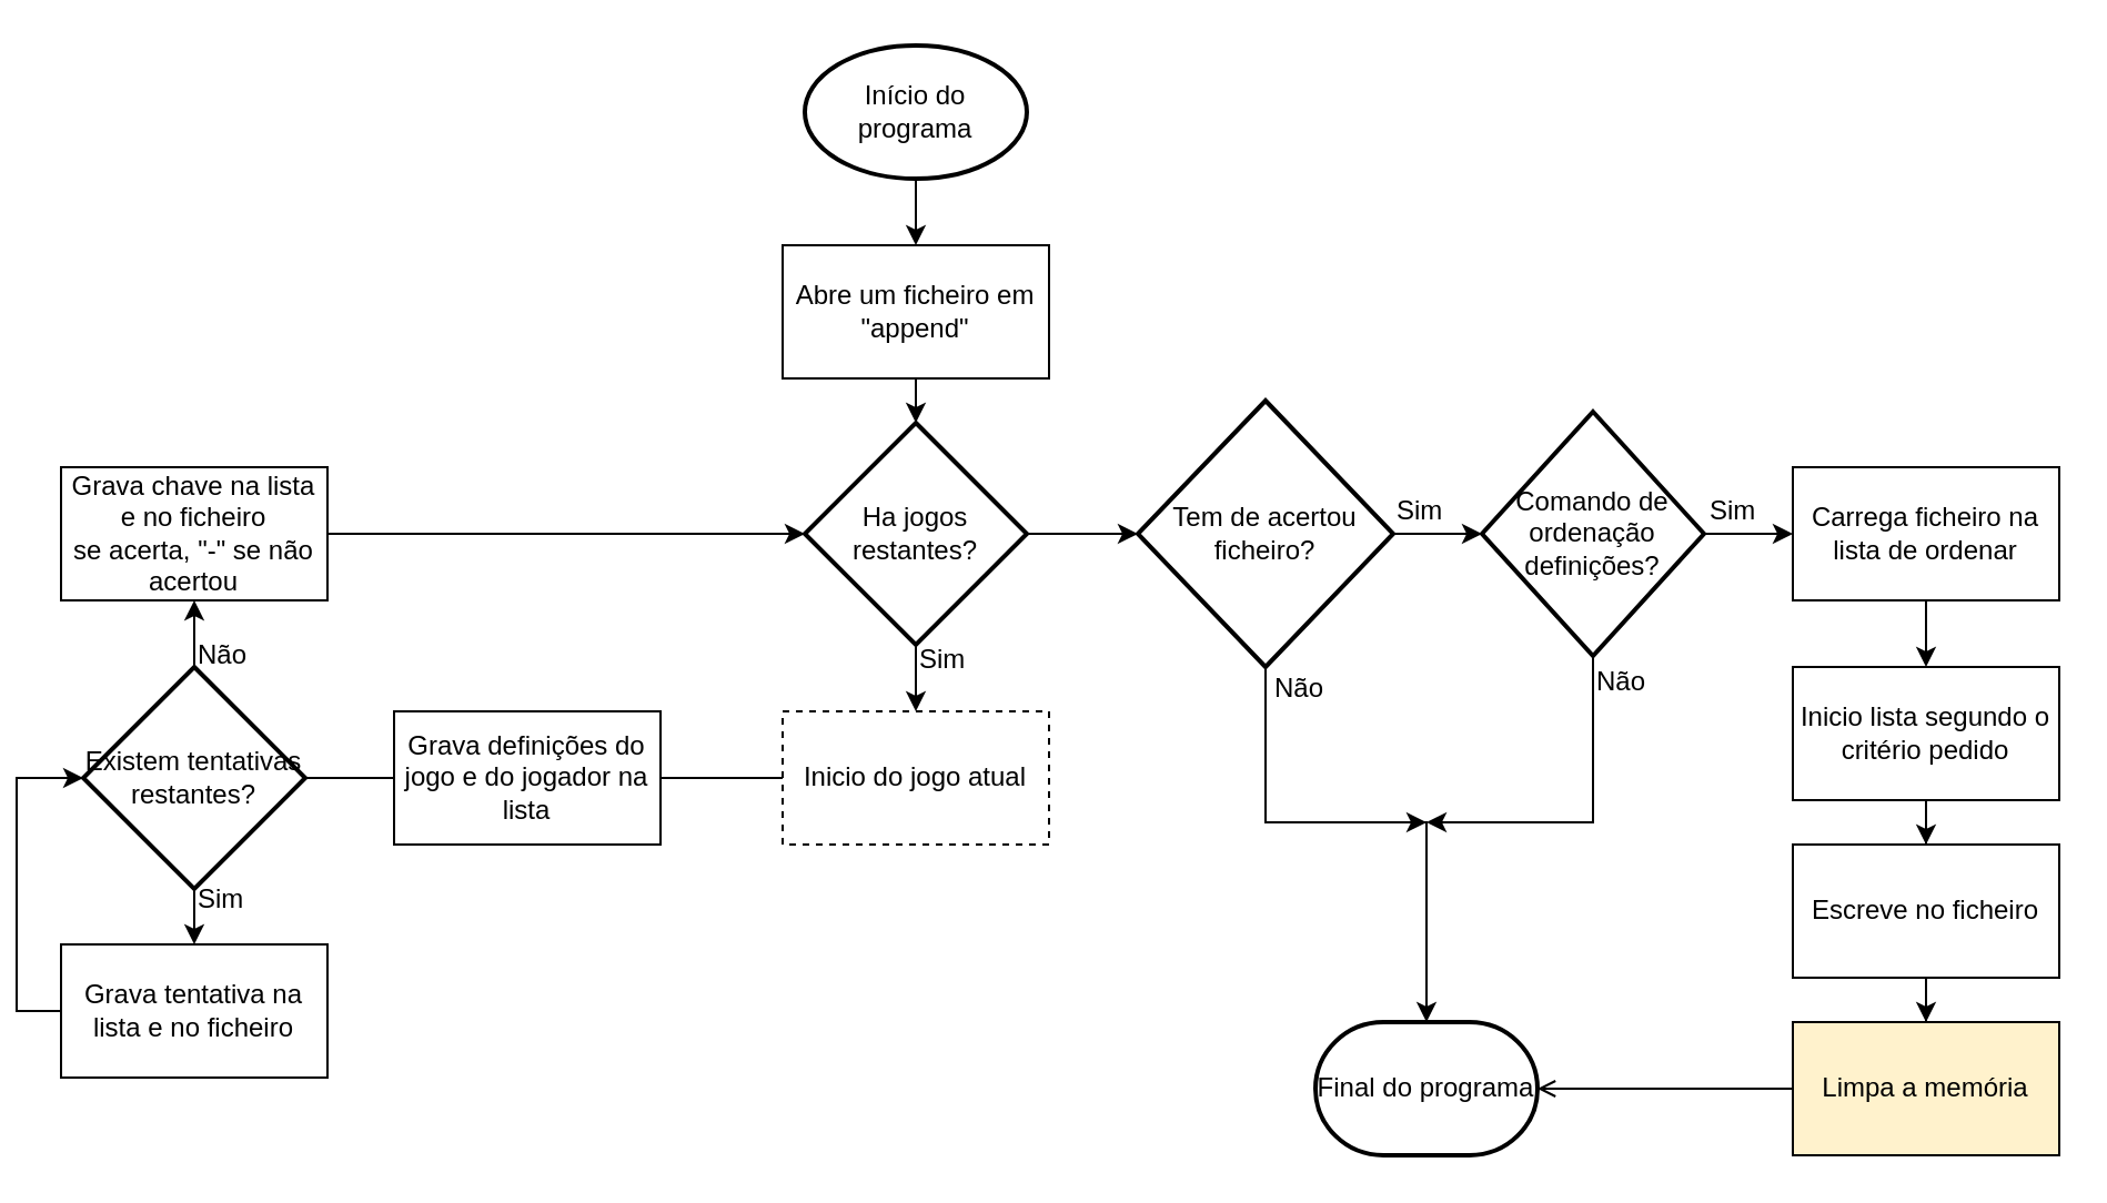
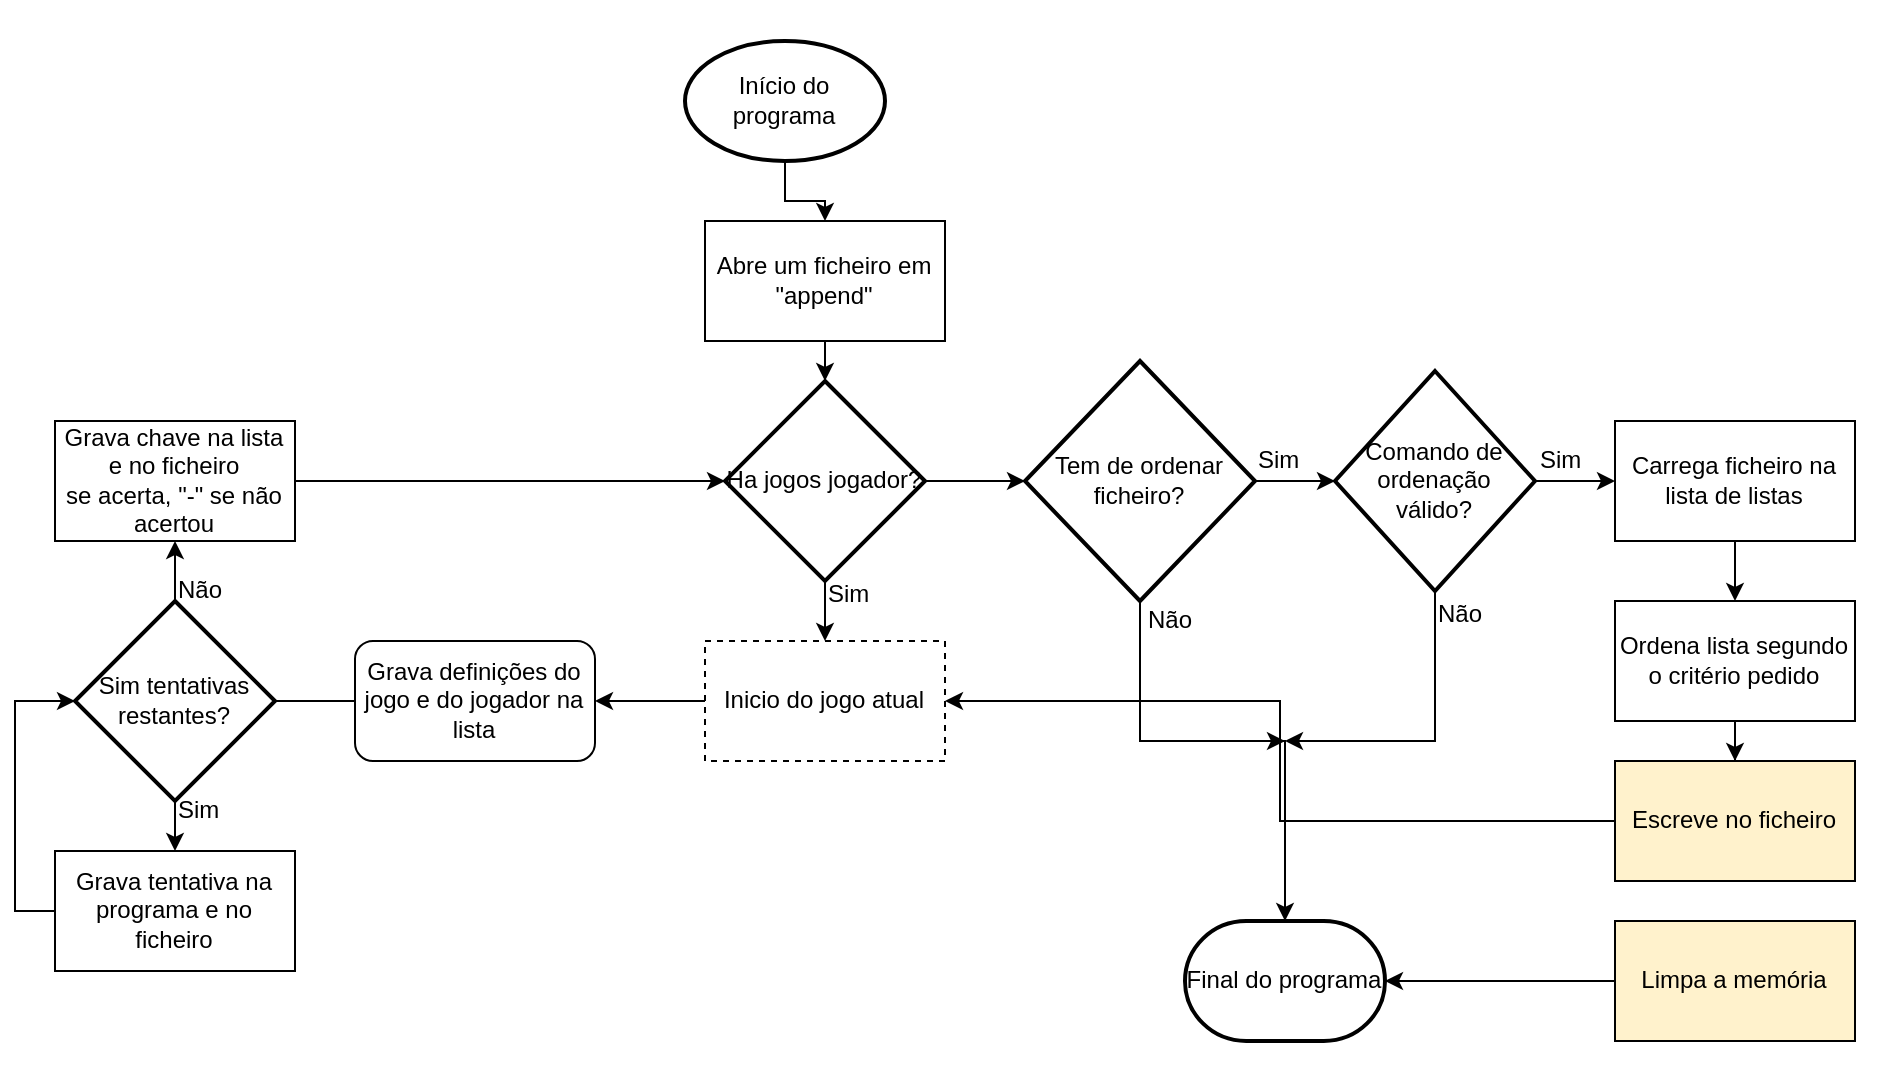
  <mxCell id="0" />
  <mxCell id="1" parent="0" />
  <mxCell id="2" value="" style="edgeStyle=orthogonalEdgeStyle;rounded=0;orthogonalLoop=1;jettySize=auto;html=1;" parent="1" source="3" target="16" edge="1"><mxGeometry relative="1" as="geometry" /></mxCell>
- <mxCell id="3" value="Início do programa" style="strokeWidth=2;html=1;shape=mxgraph.flowchart.start_1;whiteSpace=wrap;" parent="1" vertex="1"><mxGeometry x="355" y="20" width="100" height="60" as="geometry" /></mxCell>
- <mxCell id="4" value="" style="edgeStyle=orthogonalEdgeStyle;rounded=0;orthogonalLoop=1;jettySize=auto;html=1;endArrow=none;" parent="1" source="5" target="7" edge="1"><mxGeometry relative="1" as="geometry" /></mxCell>
+ <mxCell id="3" value="Início do programa" style="strokeWidth=2;html=1;shape=mxgraph.flowchart.start_1;whiteSpace=wrap;" parent="1" vertex="1"><mxGeometry x="335" y="20" width="100" height="60" as="geometry" /></mxCell>
+ <mxCell id="4" value="" style="edgeStyle=orthogonalEdgeStyle;rounded=0;orthogonalLoop=1;jettySize=auto;html=1;" parent="1" source="5" target="7" edge="1"><mxGeometry relative="1" as="geometry" /></mxCell>
  <mxCell id="5" value="Inicio do jogo atual" style="rounded=0;whiteSpace=wrap;html=1;dashed=1;" parent="1" vertex="1"><mxGeometry x="345" y="320" width="120" height="60" as="geometry" /></mxCell>
  <mxCell id="6" value="" style="edgeStyle=orthogonalEdgeStyle;rounded=0;orthogonalLoop=1;jettySize=auto;html=1;endArrow=none;" parent="1" source="7" target="10" edge="1"><mxGeometry relative="1" as="geometry" /></mxCell>
- <mxCell id="7" value="Grava definições do jogo e do jogador na lista" style="rounded=0;whiteSpace=wrap;html=1;" parent="1" vertex="1"><mxGeometry x="170" y="320" width="120" height="60" as="geometry" /></mxCell>
+ <mxCell id="7" value="Grava definições do jogo e do jogador na lista" style="whiteSpace=wrap;html=1;rounded=1;" parent="1" vertex="1"><mxGeometry x="170" y="320" width="120" height="60" as="geometry" /></mxCell>
  <mxCell id="8" value="" style="edgeStyle=orthogonalEdgeStyle;rounded=0;orthogonalLoop=1;jettySize=auto;html=1;" parent="1" source="10" target="14" edge="1"><mxGeometry relative="1" as="geometry" /></mxCell>
  <mxCell id="9" value="" style="edgeStyle=orthogonalEdgeStyle;rounded=0;orthogonalLoop=1;jettySize=auto;html=1;" parent="1" source="10" target="12" edge="1"><mxGeometry relative="1" as="geometry" /></mxCell>
- <mxCell id="10" value="Existem tentativas restantes?" style="strokeWidth=2;html=1;shape=mxgraph.flowchart.decision;whiteSpace=wrap;" parent="1" vertex="1"><mxGeometry x="30" y="300" width="100" height="100" as="geometry" /></mxCell>
+ <mxCell id="10" value="Sim tentativas restantes?" style="strokeWidth=2;html=1;shape=mxgraph.flowchart.decision;whiteSpace=wrap;" parent="1" vertex="1"><mxGeometry x="30" y="300" width="100" height="100" as="geometry" /></mxCell>
  <mxCell id="11" style="edgeStyle=orthogonalEdgeStyle;rounded=0;orthogonalLoop=1;jettySize=auto;html=1;exitX=1;exitY=0.5;exitDx=0;exitDy=0;entryX=0;entryY=0.5;entryDx=0;entryDy=0;entryPerimeter=0;" parent="1" source="12" target="19" edge="1"><mxGeometry relative="1" as="geometry" /></mxCell>
  <mxCell id="12" value="Grava chave na lista e no ficheiro&lt;br&gt;se acerta, &quot;-&quot; se não acertou" style="rounded=0;whiteSpace=wrap;html=1;" parent="1" vertex="1"><mxGeometry x="20" y="210" width="120" height="60" as="geometry" /></mxCell>
  <mxCell id="13" style="edgeStyle=orthogonalEdgeStyle;rounded=0;orthogonalLoop=1;jettySize=auto;html=1;exitX=0;exitY=0.5;exitDx=0;exitDy=0;entryX=0;entryY=0.5;entryDx=0;entryDy=0;entryPerimeter=0;" parent="1" source="14" target="10" edge="1"><mxGeometry relative="1" as="geometry" /></mxCell>
- <mxCell id="14" value="Grava tentativa na lista e no ficheiro" style="rounded=0;whiteSpace=wrap;html=1;" parent="1" vertex="1"><mxGeometry x="20" y="425" width="120" height="60" as="geometry" /></mxCell>
+ <mxCell id="14" value="Grava tentativa na programa e no ficheiro" style="rounded=0;whiteSpace=wrap;html=1;" parent="1" vertex="1"><mxGeometry x="20" y="425" width="120" height="60" as="geometry" /></mxCell>
  <mxCell id="15" value="" style="edgeStyle=orthogonalEdgeStyle;rounded=0;orthogonalLoop=1;jettySize=auto;html=1;" parent="1" source="16" target="19" edge="1"><mxGeometry relative="1" as="geometry" /></mxCell>
  <mxCell id="16" value="Abre um ficheiro em &quot;append&quot;" style="rounded=0;whiteSpace=wrap;html=1;" parent="1" vertex="1"><mxGeometry x="345" y="110" width="120" height="60" as="geometry" /></mxCell>
  <mxCell id="17" value="" style="edgeStyle=orthogonalEdgeStyle;rounded=0;orthogonalLoop=1;jettySize=auto;html=1;" parent="1" source="19" target="5" edge="1"><mxGeometry relative="1" as="geometry" /></mxCell>
  <mxCell id="18" value="" style="edgeStyle=orthogonalEdgeStyle;rounded=0;orthogonalLoop=1;jettySize=auto;html=1;" parent="1" source="19" target="28" edge="1"><mxGeometry relative="1" as="geometry" /></mxCell>
- <mxCell id="19" value="Ha jogos restantes?" style="strokeWidth=2;html=1;shape=mxgraph.flowchart.decision;whiteSpace=wrap;" parent="1" vertex="1"><mxGeometry x="355" y="190" width="100" height="100" as="geometry" /></mxCell>
+ <mxCell id="19" value="Ha jogos jogador?" style="strokeWidth=2;html=1;shape=mxgraph.flowchart.decision;whiteSpace=wrap;" parent="1" vertex="1"><mxGeometry x="355" y="190" width="100" height="100" as="geometry" /></mxCell>
  <mxCell id="20" value="Final do programa" style="strokeWidth=2;html=1;shape=mxgraph.flowchart.terminator;whiteSpace=wrap;" parent="1" vertex="1"><mxGeometry x="585" y="460" width="100" height="60" as="geometry" /></mxCell>
  <mxCell id="21" value="Sim" style="text;html=1;resizable=0;points=[];autosize=1;align=left;verticalAlign=top;spacingTop=-4;" parent="1" vertex="1"><mxGeometry x="80" y="395" width="40" height="20" as="geometry" /></mxCell>
  <mxCell id="22" value="Não" style="text;html=1;resizable=0;points=[];autosize=1;align=left;verticalAlign=top;spacingTop=-4;" parent="1" vertex="1"><mxGeometry x="80" y="285" width="40" height="20" as="geometry" /></mxCell>
  <mxCell id="23" value="Sim" style="text;html=1;resizable=0;points=[];autosize=1;align=left;verticalAlign=top;spacingTop=-4;" parent="1" vertex="1"><mxGeometry x="405" y="287" width="40" height="20" as="geometry" /></mxCell>
  <mxCell id="24" value="Não" style="text;html=1;resizable=0;points=[];autosize=1;align=left;verticalAlign=top;spacingTop=-4;" parent="1" vertex="1"><mxGeometry x="565" y="300" width="40" height="20" as="geometry" /></mxCell>
  <mxCell id="25" value="" style="edgeStyle=orthogonalEdgeStyle;rounded=0;orthogonalLoop=1;jettySize=auto;html=1;" parent="1" source="28" target="31" edge="1"><mxGeometry relative="1" as="geometry" /></mxCell>
  <mxCell id="26" style="edgeStyle=orthogonalEdgeStyle;rounded=0;orthogonalLoop=1;jettySize=auto;html=1;exitX=0.5;exitY=1;exitDx=0;exitDy=0;exitPerimeter=0;" parent="1" source="28" edge="1"><mxGeometry relative="1" as="geometry"><mxPoint x="635" y="370" as="targetPoint" /><Array as="points"><mxPoint x="563" y="370" /></Array></mxGeometry></mxCell>
  <mxCell id="27" style="edgeStyle=orthogonalEdgeStyle;rounded=0;orthogonalLoop=1;jettySize=auto;html=1;exitX=0.5;exitY=1;exitDx=0;exitDy=0;exitPerimeter=0;entryX=0.5;entryY=0;entryDx=0;entryDy=0;entryPerimeter=0;" parent="1" source="28" target="20" edge="1"><mxGeometry relative="1" as="geometry"><Array as="points"><mxPoint x="563" y="370" /><mxPoint x="635" y="370" /></Array></mxGeometry></mxCell>
- <mxCell id="28" value="Tem de acertou ficheiro?" style="strokeWidth=2;html=1;shape=mxgraph.flowchart.decision;whiteSpace=wrap;" parent="1" vertex="1"><mxGeometry x="505" y="180" width="115" height="120" as="geometry" /></mxCell>
+ <mxCell id="28" value="Tem de ordenar ficheiro?" style="strokeWidth=2;html=1;shape=mxgraph.flowchart.decision;whiteSpace=wrap;" parent="1" vertex="1"><mxGeometry x="505" y="180" width="115" height="120" as="geometry" /></mxCell>
  <mxCell id="29" value="" style="edgeStyle=orthogonalEdgeStyle;rounded=0;orthogonalLoop=1;jettySize=auto;html=1;" parent="1" source="31" target="34" edge="1"><mxGeometry relative="1" as="geometry" /></mxCell>
  <mxCell id="30" style="edgeStyle=orthogonalEdgeStyle;rounded=0;orthogonalLoop=1;jettySize=auto;html=1;exitX=0.5;exitY=1;exitDx=0;exitDy=0;exitPerimeter=0;" parent="1" source="31" edge="1"><mxGeometry relative="1" as="geometry"><mxPoint x="635" y="370" as="targetPoint" /><Array as="points"><mxPoint x="710" y="370" /></Array></mxGeometry></mxCell>
- <mxCell id="31" value="Comando de ordenação definições?" style="strokeWidth=2;html=1;shape=mxgraph.flowchart.decision;whiteSpace=wrap;" parent="1" vertex="1"><mxGeometry x="660" y="185" width="100" height="110" as="geometry" /></mxCell>
+ <mxCell id="31" value="Comando de ordenação válido?" style="strokeWidth=2;html=1;shape=mxgraph.flowchart.decision;whiteSpace=wrap;" parent="1" vertex="1"><mxGeometry x="660" y="185" width="100" height="110" as="geometry" /></mxCell>
  <mxCell id="32" value="Sim" style="text;html=1;resizable=0;points=[];autosize=1;align=left;verticalAlign=top;spacingTop=-4;" parent="1" vertex="1"><mxGeometry x="620" y="220" width="40" height="20" as="geometry" /></mxCell>
  <mxCell id="33" value="" style="edgeStyle=orthogonalEdgeStyle;rounded=0;orthogonalLoop=1;jettySize=auto;html=1;" parent="1" source="34" target="37" edge="1"><mxGeometry relative="1" as="geometry" /></mxCell>
- <mxCell id="34" value="Carrega ficheiro na lista de ordenar" style="rounded=0;whiteSpace=wrap;html=1;" parent="1" vertex="1"><mxGeometry x="800" y="210" width="120" height="60" as="geometry" /></mxCell>
+ <mxCell id="34" value="Carrega ficheiro na lista de listas" style="rounded=0;whiteSpace=wrap;html=1;" parent="1" vertex="1"><mxGeometry x="800" y="210" width="120" height="60" as="geometry" /></mxCell>
  <mxCell id="35" value="Não" style="text;html=1;resizable=0;points=[];autosize=1;align=left;verticalAlign=top;spacingTop=-4;" parent="1" vertex="1"><mxGeometry x="710" y="297" width="40" height="20" as="geometry" /></mxCell>
  <mxCell id="36" value="" style="edgeStyle=orthogonalEdgeStyle;rounded=0;orthogonalLoop=1;jettySize=auto;html=1;" parent="1" source="37" target="39" edge="1"><mxGeometry relative="1" as="geometry" /></mxCell>
- <mxCell id="37" value="Inicio lista segundo o critério pedido" style="rounded=0;whiteSpace=wrap;html=1;" parent="1" vertex="1"><mxGeometry x="800" y="300" width="120" height="60" as="geometry" /></mxCell>
- <mxCell id="38" value="" style="edgeStyle=orthogonalEdgeStyle;rounded=0;orthogonalLoop=1;jettySize=auto;html=1;" parent="1" source="39" target="41" edge="1"><mxGeometry relative="1" as="geometry" /></mxCell>
- <mxCell id="39" value="Escreve no ficheiro" style="rounded=0;whiteSpace=wrap;html=1;" parent="1" vertex="1"><mxGeometry x="800" y="380" width="120" height="60" as="geometry" /></mxCell>
- <mxCell id="40" value="" style="edgeStyle=orthogonalEdgeStyle;rounded=0;orthogonalLoop=1;jettySize=auto;html=1;entryX=1;entryY=0.5;entryDx=0;entryDy=0;entryPerimeter=0;endArrow=open;" parent="1" source="41" target="20" edge="1"><mxGeometry relative="1" as="geometry"><mxPoint x="720" y="490" as="targetPoint" /></mxGeometry></mxCell>
+ <mxCell id="37" value="Ordena lista segundo o critério pedido" style="rounded=0;whiteSpace=wrap;html=1;" parent="1" vertex="1"><mxGeometry x="800" y="300" width="120" height="60" as="geometry" /></mxCell>
+ <mxCell id="38" value="" style="edgeStyle=orthogonalEdgeStyle;rounded=0;orthogonalLoop=1;jettySize=auto;html=1;" parent="1" source="39" target="5" edge="1"><mxGeometry relative="1" as="geometry" /></mxCell>
+ <mxCell id="39" value="Escreve no ficheiro" style="rounded=0;whiteSpace=wrap;html=1;fillColor=#fff2cc;" parent="1" vertex="1"><mxGeometry x="800" y="380" width="120" height="60" as="geometry" /></mxCell>
+ <mxCell id="40" value="" style="edgeStyle=orthogonalEdgeStyle;rounded=0;orthogonalLoop=1;jettySize=auto;html=1;entryX=1;entryY=0.5;entryDx=0;entryDy=0;entryPerimeter=0;" parent="1" source="41" target="20" edge="1"><mxGeometry relative="1" as="geometry"><mxPoint x="720" y="490" as="targetPoint" /></mxGeometry></mxCell>
  <mxCell id="41" value="Limpa a memória" style="rounded=0;whiteSpace=wrap;html=1;fillColor=#fff2cc;" parent="1" vertex="1"><mxGeometry x="800" y="460" width="120" height="60" as="geometry" /></mxCell>
  <mxCell id="42" value="Sim" style="text;html=1;resizable=0;points=[];autosize=1;align=left;verticalAlign=top;spacingTop=-4;" parent="1" vertex="1"><mxGeometry x="761" y="220" width="40" height="20" as="geometry" /></mxCell>
